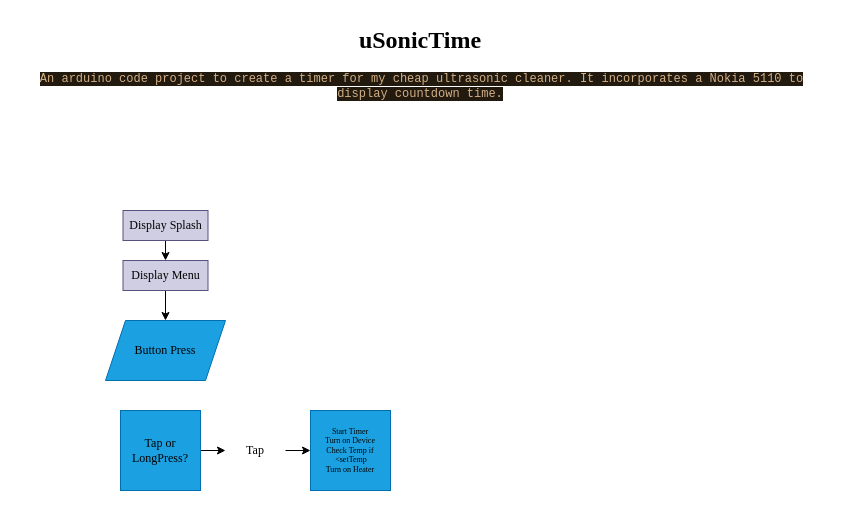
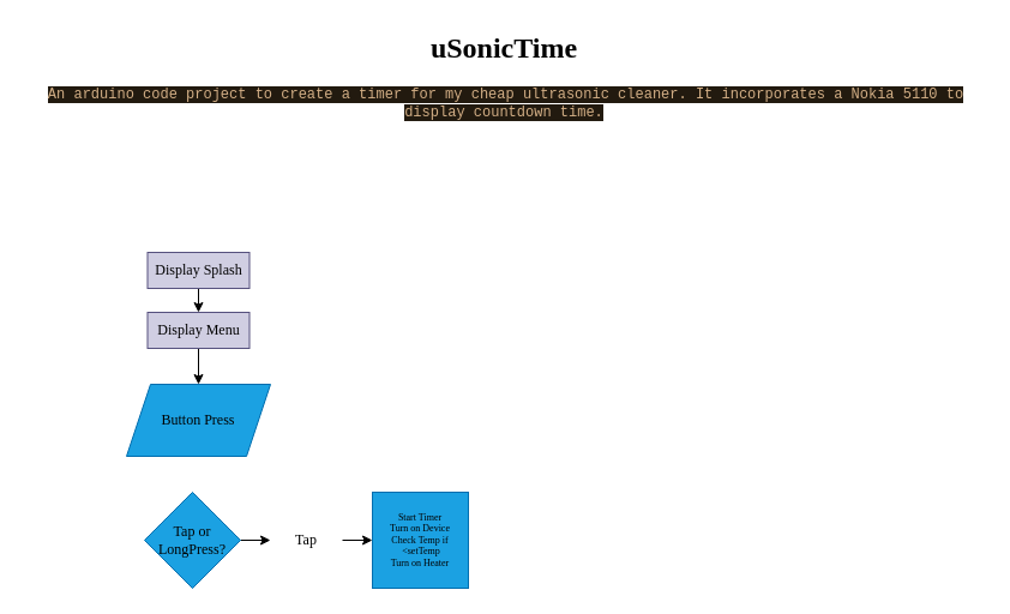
  <mxCell id="0" />
  <mxCell id="1" parent="0" />
  <mxCell id="2" value="&lt;h1&gt;uSonicTime&lt;/h1&gt;&lt;p&gt;&amp;nbsp;&lt;span style=&quot;background-color: rgb(34, 26, 15); color: rgb(211, 175, 134); font-family: &amp;quot;Comic Code Ligatures&amp;quot;, Menlo, Monaco, &amp;quot;Courier New&amp;quot;, monospace, Menlo, Monaco, &amp;quot;Courier New&amp;quot;, monospace;&quot;&gt;An arduino code project to create a timer for my cheap ultrasonic cleaner.  It incorporates a Nokia 5110 to display countdown time.&lt;/span&gt;&lt;/p&gt;" style="text;html=1;strokeColor=none;fillColor=none;spacing=5;spacingTop=-20;whiteSpace=wrap;overflow=hidden;rounded=0;comic=0;strokeWidth=1;fontFamily=Comic Sans MS;fontSize=12;fontColor=#000000;align=center;" vertex="1" parent="1"><mxGeometry x="20" y="20" width="800" height="120" as="geometry" /></mxCell>
  <mxCell id="3" style="edgeStyle=none;html=1;exitX=0.5;exitY=1;exitDx=0;exitDy=0;entryX=0.5;entryY=0;entryDx=0;entryDy=0;fontFamily=Comic Sans MS;fontSize=12;fontColor=#000000;" edge="1" parent="1" source="4" target="7"><mxGeometry relative="1" as="geometry" /></mxCell>
  <mxCell id="4" value="Display Splash" style="rounded=0;whiteSpace=wrap;html=1;comic=0;strokeColor=#56517e;strokeWidth=1;fontFamily=Comic Sans MS;fontSize=12;fillColor=#d0cee2;fontColor=#000000;" vertex="1" parent="1"><mxGeometry x="122.5" y="210" width="85" height="30" as="geometry" /></mxCell>
  <mxCell id="5" value="Button Press" style="shape=parallelogram;perimeter=parallelogramPerimeter;whiteSpace=wrap;html=1;fixedSize=1;rounded=0;comic=0;strokeColor=#006EAF;strokeWidth=1;fontFamily=Comic Sans MS;fontSize=12;fontColor=#000000;fillColor=#1ba1e2;" vertex="1" parent="1"><mxGeometry x="105" y="320" width="120" height="60" as="geometry" /></mxCell>
  <mxCell id="6" style="edgeStyle=none;html=1;exitX=0.5;exitY=1;exitDx=0;exitDy=0;entryX=0.5;entryY=0;entryDx=0;entryDy=0;fontFamily=Comic Sans MS;fontSize=12;fontColor=#000000;" edge="1" parent="1" source="7" target="5"><mxGeometry relative="1" as="geometry" /></mxCell>
  <mxCell id="7" value="Display Menu" style="rounded=0;whiteSpace=wrap;html=1;comic=0;strokeColor=#56517e;strokeWidth=1;fontFamily=Comic Sans MS;fontSize=12;fillColor=#d0cee2;fontColor=#000000;" vertex="1" parent="1"><mxGeometry x="122.5" y="260" width="85" height="30" as="geometry" /></mxCell>
  <mxCell id="8" style="edgeStyle=none;html=1;exitX=1;exitY=0.5;exitDx=0;exitDy=0;fontFamily=Comic Sans MS;fontSize=12;fontColor=#000000;" edge="1" parent="1" source="9" target="11"><mxGeometry relative="1" as="geometry"><mxPoint x="280" y="450.182" as="targetPoint" /></mxGeometry></mxCell>
- <mxCell id="9" value="Tap or LongPress?&lt;br&gt;" style="whiteSpace=wrap;html=1;comic=0;strokeColor=#006EAF;strokeWidth=1;fontFamily=Comic Sans MS;fontSize=12;fontColor=#000000;fillColor=#1ba1e2;rounded=0;" vertex="1" parent="1"><mxGeometry x="120" y="410" width="80" height="80" as="geometry" /></mxCell>
+ <mxCell id="9" value="Tap or LongPress?&lt;br&gt;" style="rhombus;whiteSpace=wrap;html=1;rounded=0;comic=0;strokeColor=#006EAF;strokeWidth=1;fontFamily=Comic Sans MS;fontSize=12;fontColor=#000000;fillColor=#1ba1e2;" vertex="1" parent="1"><mxGeometry x="120" y="410" width="80" height="80" as="geometry" /></mxCell>
  <mxCell id="10" style="edgeStyle=none;html=1;exitX=1;exitY=0.5;exitDx=0;exitDy=0;entryX=0;entryY=0.5;entryDx=0;entryDy=0;fontFamily=Comic Sans MS;fontSize=12;fontColor=#000000;" edge="1" parent="1" source="11" target="12"><mxGeometry relative="1" as="geometry" /></mxCell>
  <mxCell id="11" value="Tap" style="text;html=1;align=center;verticalAlign=middle;whiteSpace=wrap;rounded=0;comic=0;strokeWidth=1;fontFamily=Comic Sans MS;fontSize=12;" vertex="1" parent="1"><mxGeometry x="225" y="435.002" width="60" height="30" as="geometry" /></mxCell>
  <mxCell id="12" value="Start Timer&lt;br style=&quot;font-size: 8px;&quot;&gt;Turn on Device&lt;br style=&quot;font-size: 8px;&quot;&gt;Check Temp if&lt;br&gt;&amp;nbsp;&amp;lt;setTemp&lt;br style=&quot;font-size: 8px;&quot;&gt;Turn on Heater" style="whiteSpace=wrap;html=1;aspect=fixed;rounded=0;comic=0;strokeColor=#006EAF;strokeWidth=1;fontFamily=Comic Sans MS;fontSize=8;fontColor=#000000;fillColor=#1ba1e2;" vertex="1" parent="1"><mxGeometry x="310" y="410" width="80" height="80" as="geometry" /></mxCell>
